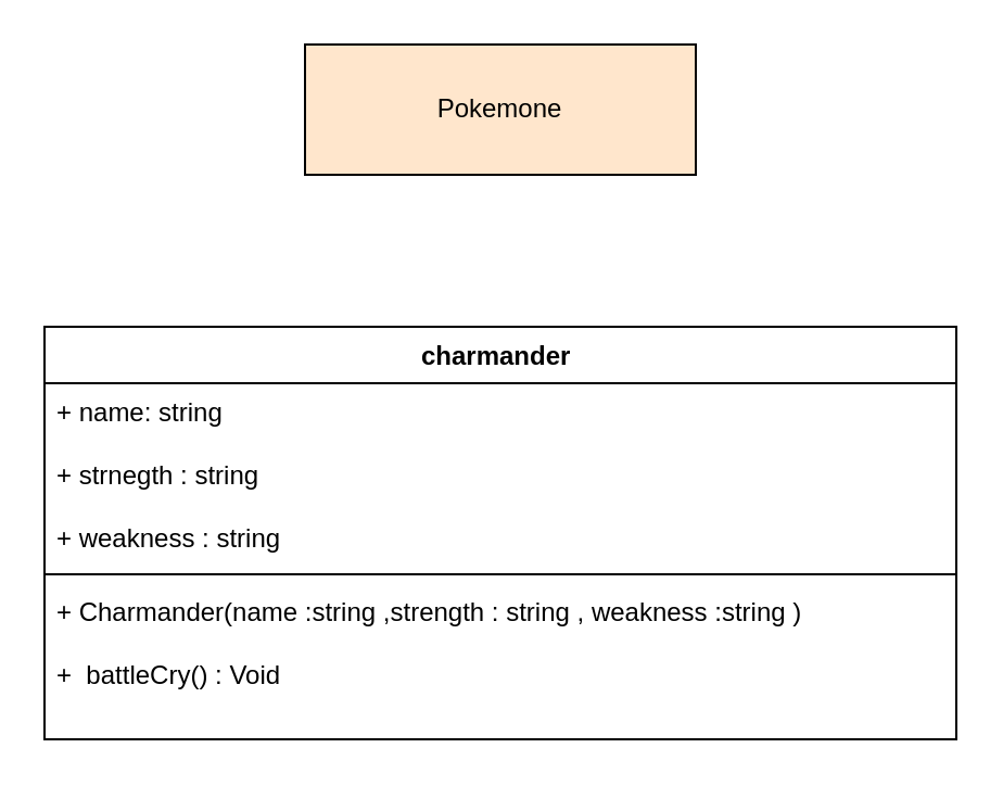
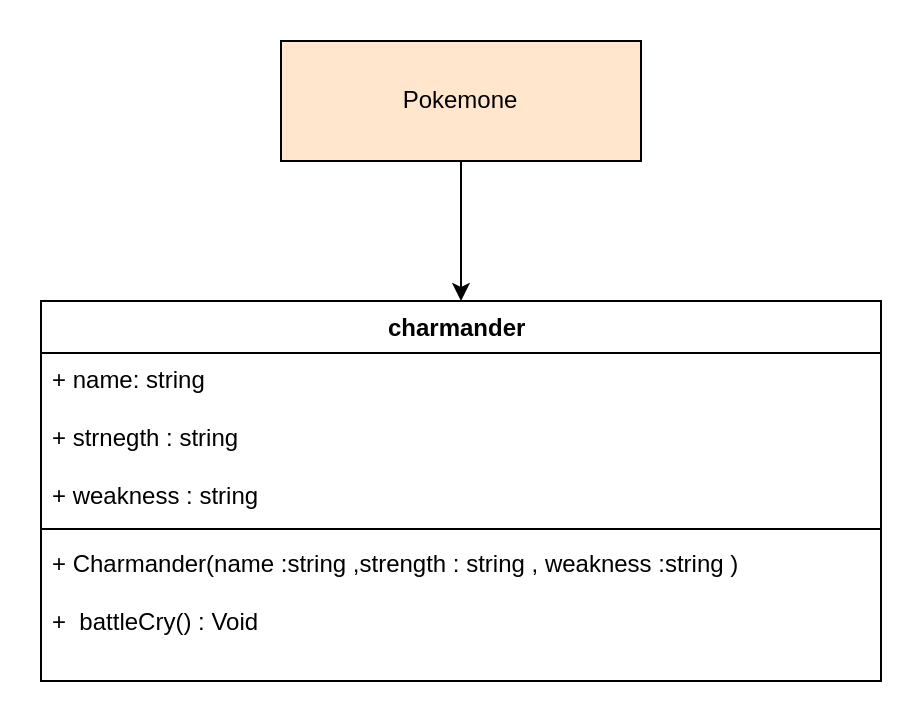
  <mxCell id="0" />
  <mxCell id="1" parent="0" />
  <mxCell id="2" value="charmander&amp;nbsp;" style="swimlane;fontStyle=1;align=center;verticalAlign=top;childLayout=stackLayout;horizontal=1;startSize=26;horizontalStack=0;resizeParent=1;resizeParentMax=0;resizeLast=0;collapsible=1;marginBottom=0;whiteSpace=wrap;html=1;" vertex="1" parent="1"><mxGeometry x="20" y="150" width="420" height="190" as="geometry" /></mxCell>
  <mxCell id="3" value="+ name: string&lt;br&gt;&lt;br&gt;+ strnegth : string&lt;br&gt;&lt;br&gt;+&amp;nbsp;weakness : string" style="text;strokeColor=none;fillColor=none;align=left;verticalAlign=top;spacingLeft=4;spacingRight=4;overflow=hidden;rotatable=0;points=[[0,0.5],[1,0.5]];portConstraint=eastwest;whiteSpace=wrap;html=1;" vertex="1" parent="2"><mxGeometry y="26" width="420" height="84" as="geometry" /></mxCell>
  <mxCell id="4" value="" style="line;strokeWidth=1;fillColor=none;align=left;verticalAlign=middle;spacingTop=-1;spacingLeft=3;spacingRight=3;rotatable=0;labelPosition=right;points=[];portConstraint=eastwest;strokeColor=inherit;" vertex="1" parent="2"><mxGeometry y="110" width="420" height="8" as="geometry" /></mxCell>
  <mxCell id="5" value="+ Charmander(name :string&amp;nbsp;,strength : string&amp;nbsp;, weakness :string&amp;nbsp;)&lt;br&gt;&lt;br&gt;+&amp;nbsp;&amp;nbsp;battleCry() : Void" style="text;strokeColor=none;fillColor=none;align=left;verticalAlign=top;spacingLeft=4;spacingRight=4;overflow=hidden;rotatable=0;points=[[0,0.5],[1,0.5]];portConstraint=eastwest;whiteSpace=wrap;html=1;" vertex="1" parent="2"><mxGeometry y="118" width="420" height="72" as="geometry" /></mxCell>
  <mxCell id="6" value="Pokemone" style="rounded=0;whiteSpace=wrap;html=1;fillColor=#ffe6cc;" vertex="1" parent="1"><mxGeometry x="140" y="20" width="180" height="60" as="geometry" /></mxCell>
+ <mxCell id="7" value="" style="endArrow=classic;html=1;rounded=0;exitX=0.5;exitY=1;exitDx=0;exitDy=0;entryX=0.5;entryY=0;entryDx=0;entryDy=0;" edge="1" parent="1" source="6" target="2"><mxGeometry width="50" height="50" relative="1" as="geometry"><mxPoint x="206" y="300" as="sourcePoint" /><mxPoint x="256" y="250" as="targetPoint" /></mxGeometry></mxCell>
